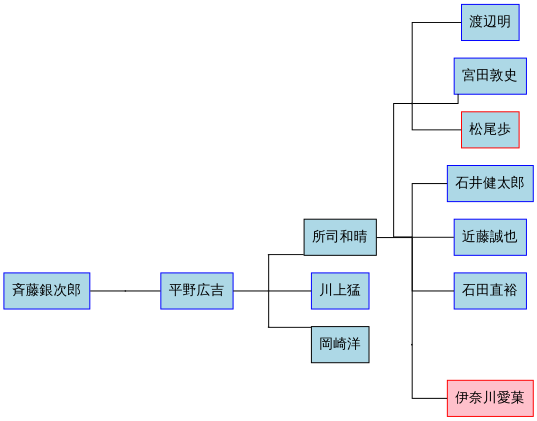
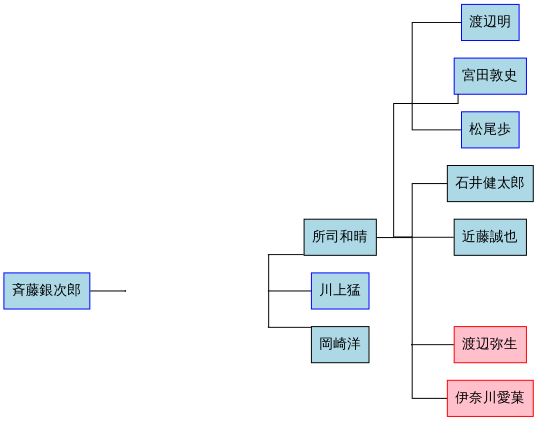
  graph {
    rankdir=LR
    splines=ortho
    node [fontname=Sans shape=record color=blue fillcolor=lightblue style=filled]
    f0_c0 [height=0.01 shape=point width=0.01 color="" fillcolor="" style=""]
    f0_c1 [height=0.01 shape=point width=0.01 color="" fillcolor="" style=""]
    f0_c2 [height=0.01 shape=point width=0.01 color="" fillcolor="" style=""]
    f1_c0 [height=0.01 shape=point width=0.01 color="" fillcolor="" style=""]
    f1_c1 [height=0.01 shape=point width=0.01 color="" fillcolor="" style=""]
    f1_c2 [height=0.01 shape=point width=0.01 color="" fillcolor="" style=""]
    n7 [color=black label=" 所司和晴"]
    n8 [label=" 川上猛"]
    n9 [color=black label=" 岡崎洋"]
-   n10 [color=red label=" 松尾歩"]
+   n10 [label=" 松尾歩"]
    n11 [label=" 渡辺明"]
    n12 [label=" 宮田敦史"]
-   n13 [label=" 石田直裕"]
-   n14 [label=" 石井健太郎"]
-   n15 [label=" 近藤誠也"]
+   n14 [color=black label=" 石井健太郎"]
+   n15 [color=black label=" 近藤誠也"]
    n16 [color=red fillcolor=pink label=" 伊奈川愛菓"]
-   n18 [label=" 平野広吉"]
+   n17 [color=red fillcolor=pink label=" 渡辺弥生"]
    n19 [label=" 斉藤銀次郎"]
    f2_c [height=0.01 shape=point width=0.01 color="" fillcolor="" style=""]
    subgraph sub_1 {
      rank=same
      f0_c0
      f0_c1
      f0_c2
    }
    subgraph sub_2 {
      rank=same
      f1_c0
      f1_c1
      f1_c2
    }
    f0_c0 -- f0_c1
    f0_c0 -- n7
    f0_c1 -- f0_c2
    f0_c1 -- n8
    f0_c2 -- n9
    f1_c0 -- f1_c1
    f1_c0 -- n10
    f1_c0 -- n11
    f1_c0 -- n12
    f1_c1 -- f1_c2
-   f1_c1 -- n13
    f1_c1 -- n14
    f1_c1 -- n15
    f1_c2 -- n16
+   f1_c2 -- n17
    n7 -- f1_c1
-   n18 -- f0_c1
    n19 -- f2_c
-   f2_c -- n18
  }
